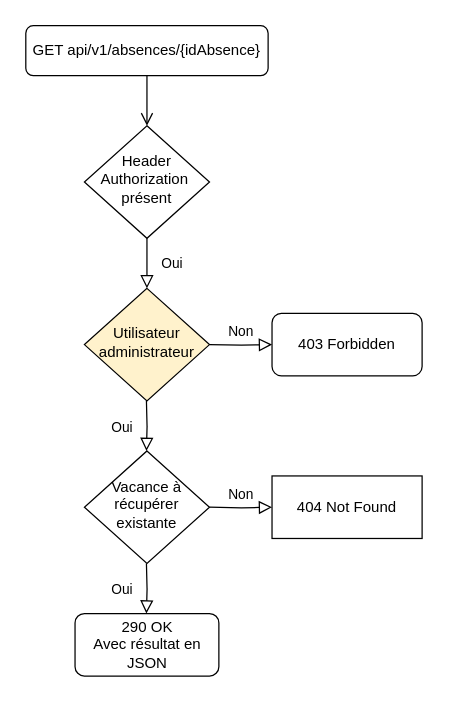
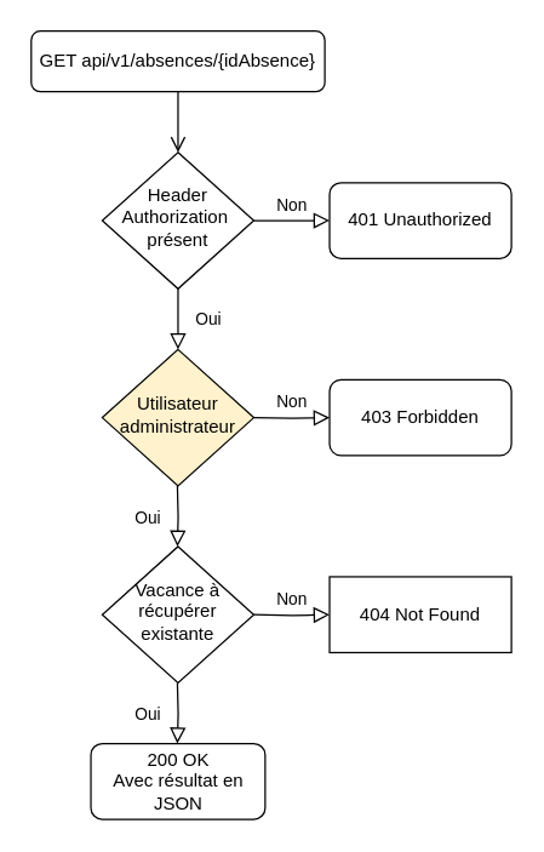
  <mxCell id="0" />
  <mxCell id="1" parent="0" />
  <mxCell id="2" value="" style="rounded=0;html=1;jettySize=auto;orthogonalLoop=1;fontSize=11;endArrow=open;endFill=0;endSize=8;strokeWidth=1;shadow=0;labelBackgroundColor=none;edgeStyle=orthogonalEdgeStyle;" parent="1" source="3" target="6" edge="1"><mxGeometry relative="1" as="geometry" /></mxCell>
  <mxCell id="3" value="GET api/v1/absences/{idAbsence}" style="rounded=1;whiteSpace=wrap;html=1;fontSize=12;glass=0;strokeWidth=1;shadow=0;" parent="1" vertex="1"><mxGeometry x="20.13" y="20" width="193.75" height="40" as="geometry" /></mxCell>
  <mxCell id="4" value="Oui" style="rounded=0;html=1;jettySize=auto;orthogonalLoop=1;fontSize=11;endArrow=block;endFill=0;endSize=8;strokeWidth=1;shadow=0;labelBackgroundColor=none;edgeStyle=orthogonalEdgeStyle;" parent="1" source="6" target="8" edge="1"><mxGeometry y="20" relative="1" as="geometry"><mxPoint as="offset" /></mxGeometry></mxCell>
+ <mxCell id="5" value="Non" style="edgeStyle=orthogonalEdgeStyle;rounded=0;html=1;jettySize=auto;orthogonalLoop=1;fontSize=11;endArrow=block;endFill=0;endSize=8;strokeWidth=1;shadow=0;labelBackgroundColor=none;" parent="1" source="6" target="7" edge="1"><mxGeometry y="10" relative="1" as="geometry"><mxPoint as="offset" /></mxGeometry></mxCell>
  <mxCell id="6" value="Header Authorization&amp;nbsp;&lt;br&gt;présent" style="rhombus;whiteSpace=wrap;html=1;shadow=0;fontFamily=Helvetica;fontSize=12;align=center;strokeWidth=1;spacing=6;spacingTop=-4;" parent="1" vertex="1"><mxGeometry x="67" y="100" width="100" height="90" as="geometry" /></mxCell>
+ <mxCell id="7" value="401 Unauthorized" style="rounded=1;whiteSpace=wrap;html=1;fontSize=12;glass=0;strokeWidth=1;shadow=0;" parent="1" vertex="1"><mxGeometry x="217" y="120" width="120" height="50" as="geometry" /></mxCell>
  <mxCell id="8" value="Utilisateur administrateur" style="rhombus;whiteSpace=wrap;html=1;shadow=0;fontFamily=Helvetica;fontSize=12;align=center;strokeWidth=1;spacing=6;spacingTop=-4;fillColor=#fff2cc;" parent="1" vertex="1"><mxGeometry x="67" y="230" width="100" height="90" as="geometry" /></mxCell>
  <mxCell id="9" value="Oui" style="rounded=0;html=1;jettySize=auto;orthogonalLoop=1;fontSize=11;endArrow=block;endFill=0;endSize=8;strokeWidth=1;shadow=0;labelBackgroundColor=none;edgeStyle=orthogonalEdgeStyle;" parent="1" edge="1"><mxGeometry y="20" relative="1" as="geometry"><mxPoint as="offset" /><mxPoint x="116.58" y="320" as="sourcePoint" /><mxPoint x="116.58" y="360" as="targetPoint" /></mxGeometry></mxCell>
- <mxCell id="10" value="290 OK&lt;br&gt;Avec résultat en JSON" style="rounded=1;whiteSpace=wrap;html=1;fontSize=12;glass=0;strokeWidth=1;shadow=0;" parent="1" vertex="1"><mxGeometry x="59.5" y="490" width="115" height="50" as="geometry" /></mxCell>
+ <mxCell id="10" value="200 OK&lt;br&gt;Avec résultat en JSON" style="rounded=1;whiteSpace=wrap;html=1;fontSize=12;glass=0;strokeWidth=1;shadow=0;" parent="1" vertex="1"><mxGeometry x="59.5" y="490" width="115" height="50" as="geometry" /></mxCell>
  <mxCell id="11" value="Non" style="edgeStyle=orthogonalEdgeStyle;rounded=0;html=1;jettySize=auto;orthogonalLoop=1;fontSize=11;endArrow=block;endFill=0;endSize=8;strokeWidth=1;shadow=0;labelBackgroundColor=none;" parent="1" target="12" edge="1"><mxGeometry y="10" relative="1" as="geometry"><mxPoint as="offset" /><mxPoint x="167" y="275" as="sourcePoint" /></mxGeometry></mxCell>
  <mxCell id="12" value="403 Forbidden" style="rounded=1;whiteSpace=wrap;html=1;fontSize=12;glass=0;strokeWidth=1;shadow=0;" parent="1" vertex="1"><mxGeometry x="217" y="250" width="120" height="50" as="geometry" /></mxCell>
  <mxCell id="13" value="Vacance à récupérer&lt;br&gt;existante" style="rhombus;whiteSpace=wrap;html=1;shadow=0;fontFamily=Helvetica;fontSize=12;align=center;strokeWidth=1;spacing=6;spacingTop=-4;" parent="1" vertex="1"><mxGeometry x="67" y="360" width="100" height="90" as="geometry" /></mxCell>
  <mxCell id="14" value="Non" style="edgeStyle=orthogonalEdgeStyle;rounded=0;html=1;jettySize=auto;orthogonalLoop=1;fontSize=11;endArrow=block;endFill=0;endSize=8;strokeWidth=1;shadow=0;labelBackgroundColor=none;" parent="1" target="15" edge="1"><mxGeometry y="10" relative="1" as="geometry"><mxPoint as="offset" /><mxPoint x="167" y="405" as="sourcePoint" /></mxGeometry></mxCell>
  <mxCell id="15" value="404 Not Found" style="whiteSpace=wrap;html=1;fontSize=12;glass=0;strokeWidth=1;shadow=0;rounded=0;" parent="1" vertex="1"><mxGeometry x="217" y="380" width="120" height="50" as="geometry" /></mxCell>
  <mxCell id="16" value="Oui" style="rounded=0;html=1;jettySize=auto;orthogonalLoop=1;fontSize=11;endArrow=block;endFill=0;endSize=8;strokeWidth=1;shadow=0;labelBackgroundColor=none;edgeStyle=orthogonalEdgeStyle;" parent="1" edge="1"><mxGeometry y="20" relative="1" as="geometry"><mxPoint as="offset" /><mxPoint x="116.58" y="450" as="sourcePoint" /><mxPoint x="116.58" y="490" as="targetPoint" /></mxGeometry></mxCell>
